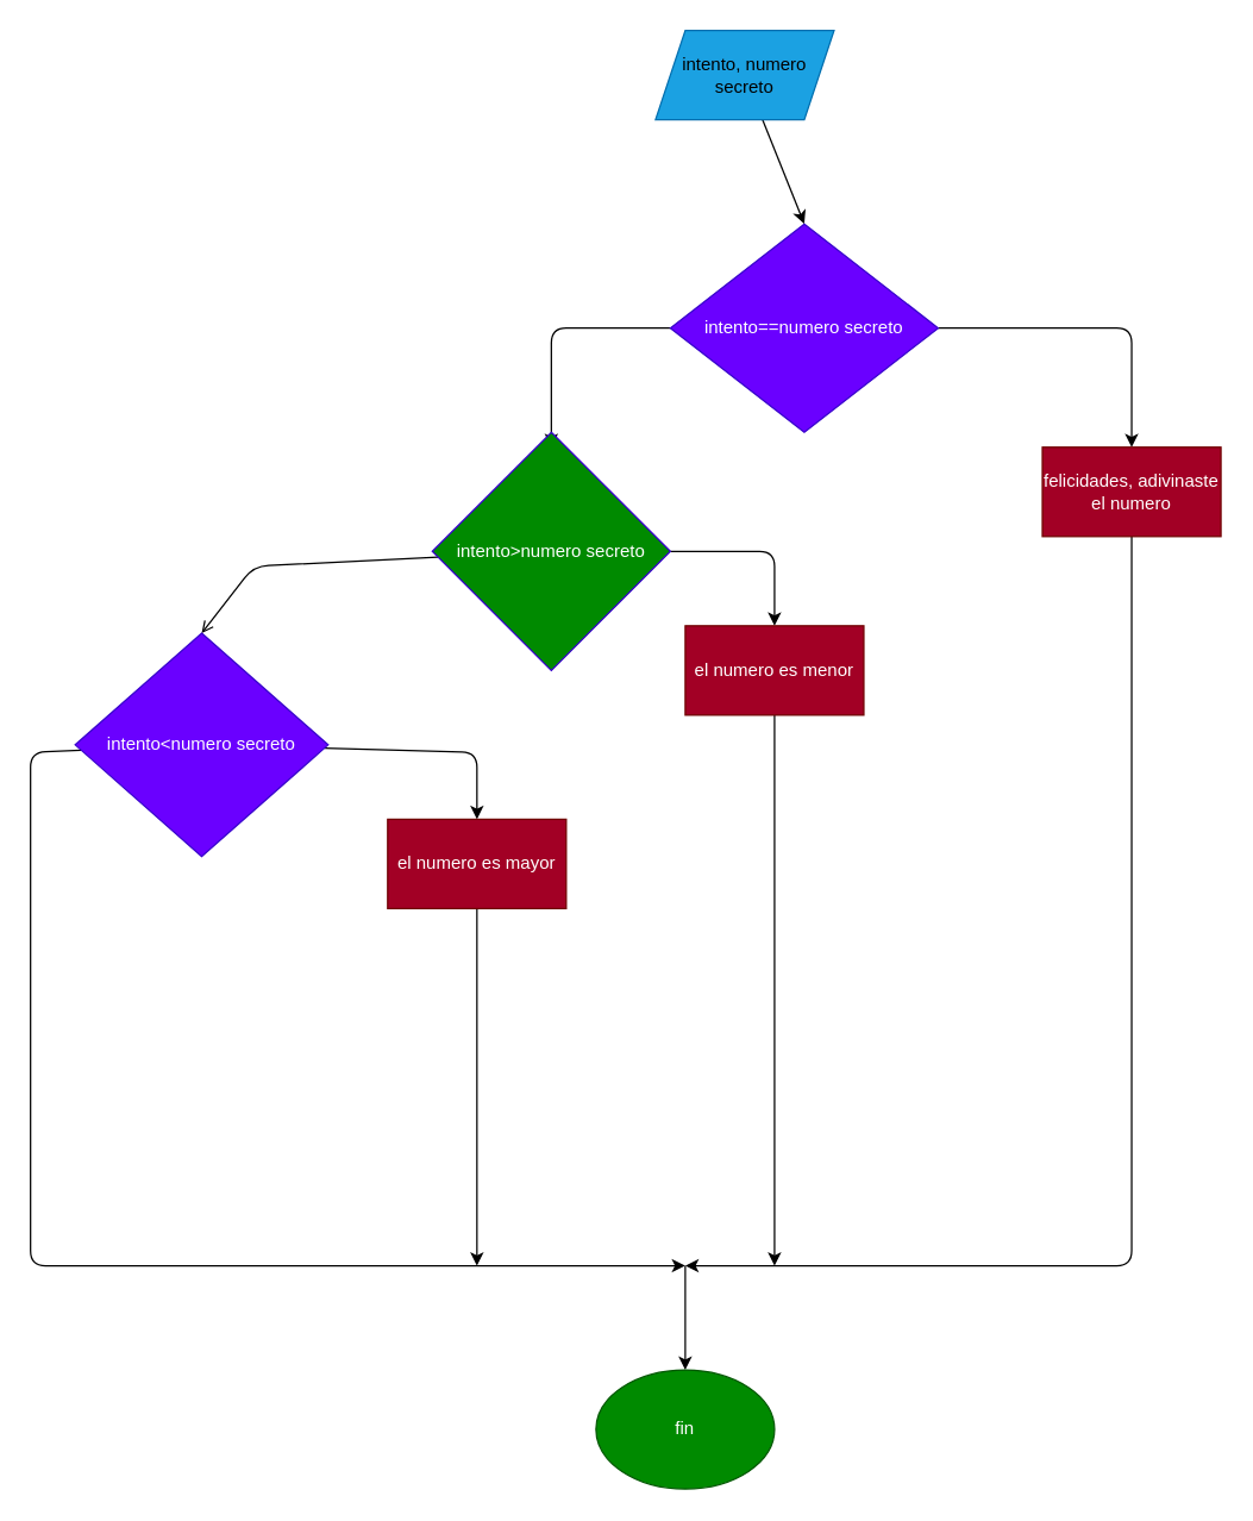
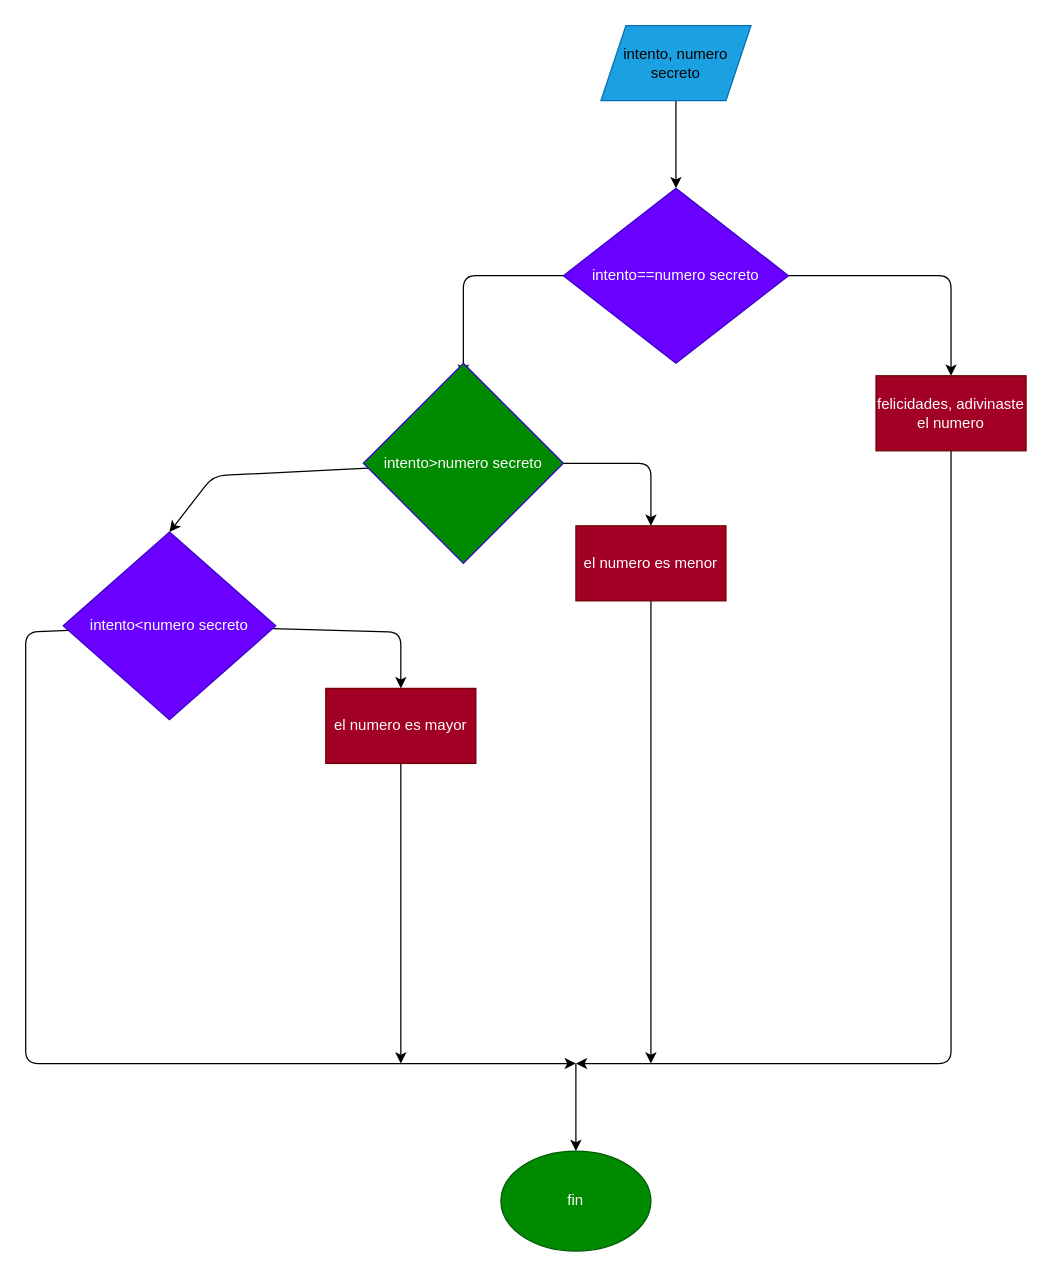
  <mxCell id="0" />
  <mxCell id="1" parent="0" />
  <mxCell id="2" style="edgeStyle=none;html=1;fontColor=#000000;entryX=0.5;entryY=0;entryDx=0;entryDy=0;" parent="1" source="3" target="6" edge="1"><mxGeometry relative="1" as="geometry"><mxPoint x="380" y="130" as="targetPoint" /></mxGeometry></mxCell>
- <mxCell id="3" value="&lt;font color=&quot;#000000&quot;&gt;intento, numero secreto&lt;/font&gt;" style="shape=parallelogram;perimeter=parallelogramPerimeter;whiteSpace=wrap;html=1;fixedSize=1;fontColor=#ffffff;fillColor=#1ba1e2;strokeColor=#006EAF;" parent="1" vertex="1"><mxGeometry x="440" y="20" width="120" height="60" as="geometry" /></mxCell>
+ <mxCell id="3" value="&lt;font color=&quot;#000000&quot;&gt;intento, numero secreto&lt;/font&gt;" style="shape=parallelogram;perimeter=parallelogramPerimeter;whiteSpace=wrap;html=1;fixedSize=1;fontColor=#ffffff;fillColor=#1ba1e2;strokeColor=#006EAF;" parent="1" vertex="1"><mxGeometry x="480" y="20" width="120" height="60" as="geometry" /></mxCell>
  <mxCell id="4" style="edgeStyle=none;html=1;fontColor=#000000;" parent="1" source="6" edge="1"><mxGeometry relative="1" as="geometry"><mxPoint x="760" y="300" as="targetPoint" /><Array as="points"><mxPoint x="760" y="220" /></Array></mxGeometry></mxCell>
  <mxCell id="5" style="edgeStyle=none;html=1;fontColor=#000000;" parent="1" source="6" edge="1"><mxGeometry relative="1" as="geometry"><mxPoint x="370" y="300" as="targetPoint" /><Array as="points"><mxPoint x="370" y="220" /></Array></mxGeometry></mxCell>
  <mxCell id="6" value="intento==numero secreto" style="rhombus;whiteSpace=wrap;html=1;fontColor=#ffffff;fillColor=#6a00ff;strokeColor=#3700CC;" parent="1" vertex="1"><mxGeometry x="450" y="150" width="180" height="140" as="geometry" /></mxCell>
  <mxCell id="7" style="edgeStyle=none;html=1;fontColor=#000000;" parent="1" source="8" edge="1"><mxGeometry relative="1" as="geometry"><mxPoint x="460" y="850" as="targetPoint" /><Array as="points"><mxPoint x="760" y="850" /></Array></mxGeometry></mxCell>
  <mxCell id="8" value="felicidades, adivinaste el numero" style="rounded=0;whiteSpace=wrap;html=1;fontColor=#ffffff;fillColor=#a20025;strokeColor=#6F0000;" parent="1" vertex="1"><mxGeometry x="700" y="300" width="120" height="60" as="geometry" /></mxCell>
  <mxCell id="9" style="edgeStyle=none;html=1;fontColor=#000000;" parent="1" source="11" edge="1"><mxGeometry relative="1" as="geometry"><mxPoint x="520" y="420" as="targetPoint" /><Array as="points"><mxPoint x="520" y="370" /></Array></mxGeometry></mxCell>
- <mxCell id="10" style="edgeStyle=none;html=1;fontColor=#000000;entryX=0.5;entryY=0;entryDx=0;entryDy=0;endArrow=open;" parent="1" source="11" target="16" edge="1"><mxGeometry relative="1" as="geometry"><mxPoint x="180" y="430" as="targetPoint" /><Array as="points"><mxPoint x="170" y="380" /></Array></mxGeometry></mxCell>
+ <mxCell id="10" style="edgeStyle=none;html=1;fontColor=#000000;entryX=0.5;entryY=0;entryDx=0;entryDy=0;" parent="1" source="11" target="16" edge="1"><mxGeometry relative="1" as="geometry"><mxPoint x="180" y="430" as="targetPoint" /><Array as="points"><mxPoint x="170" y="380" /></Array></mxGeometry></mxCell>
  <mxCell id="11" value="intento&amp;gt;numero secreto" style="rhombus;whiteSpace=wrap;html=1;fontColor=#ffffff;fillColor=#008a00;strokeColor=#3700CC;" parent="1" vertex="1"><mxGeometry x="290" y="290" width="160" height="160" as="geometry" /></mxCell>
  <mxCell id="12" style="edgeStyle=none;html=1;fontColor=#000000;" parent="1" source="13" edge="1"><mxGeometry relative="1" as="geometry"><mxPoint x="520" y="850" as="targetPoint" /></mxGeometry></mxCell>
  <mxCell id="13" value="el numero es menor" style="rounded=0;whiteSpace=wrap;html=1;fontColor=#ffffff;fillColor=#a20025;strokeColor=#6F0000;" parent="1" vertex="1"><mxGeometry x="460" y="420" width="120" height="60" as="geometry" /></mxCell>
  <mxCell id="14" style="edgeStyle=none;html=1;fontColor=#000000;" parent="1" source="16" edge="1"><mxGeometry relative="1" as="geometry"><mxPoint x="320" y="550" as="targetPoint" /><Array as="points"><mxPoint x="320" y="505" /></Array></mxGeometry></mxCell>
  <mxCell id="15" style="edgeStyle=none;html=1;" edge="1" parent="1" source="16"><mxGeometry relative="1" as="geometry"><mxPoint x="460" y="850" as="targetPoint" /><Array as="points"><mxPoint x="20" y="505" /><mxPoint x="20" y="850" /></Array></mxGeometry></mxCell>
  <mxCell id="16" value="intento&amp;lt;numero secreto" style="rhombus;whiteSpace=wrap;html=1;fontColor=#ffffff;fillColor=#6a00ff;strokeColor=#3700CC;" parent="1" vertex="1"><mxGeometry x="50" y="425" width="170" height="150" as="geometry" /></mxCell>
  <mxCell id="17" style="edgeStyle=none;html=1;fontColor=#000000;" parent="1" source="18" edge="1"><mxGeometry relative="1" as="geometry"><mxPoint x="320" y="850" as="targetPoint" /></mxGeometry></mxCell>
  <mxCell id="18" value="el numero es mayor" style="rounded=0;whiteSpace=wrap;html=1;fontColor=#ffffff;fillColor=#a20025;strokeColor=#6F0000;" parent="1" vertex="1"><mxGeometry x="260" y="550" width="120" height="60" as="geometry" /></mxCell>
  <mxCell id="19" value="" style="endArrow=classic;html=1;fontColor=#000000;" parent="1" edge="1"><mxGeometry width="50" height="50" relative="1" as="geometry"><mxPoint x="460" y="850" as="sourcePoint" /><mxPoint x="460" y="920" as="targetPoint" /></mxGeometry></mxCell>
  <mxCell id="20" value="fin" style="ellipse;whiteSpace=wrap;html=1;fontColor=#ffffff;fillColor=#008a00;strokeColor=#005700;" parent="1" vertex="1"><mxGeometry x="400" y="920" width="120" height="80" as="geometry" /></mxCell>
